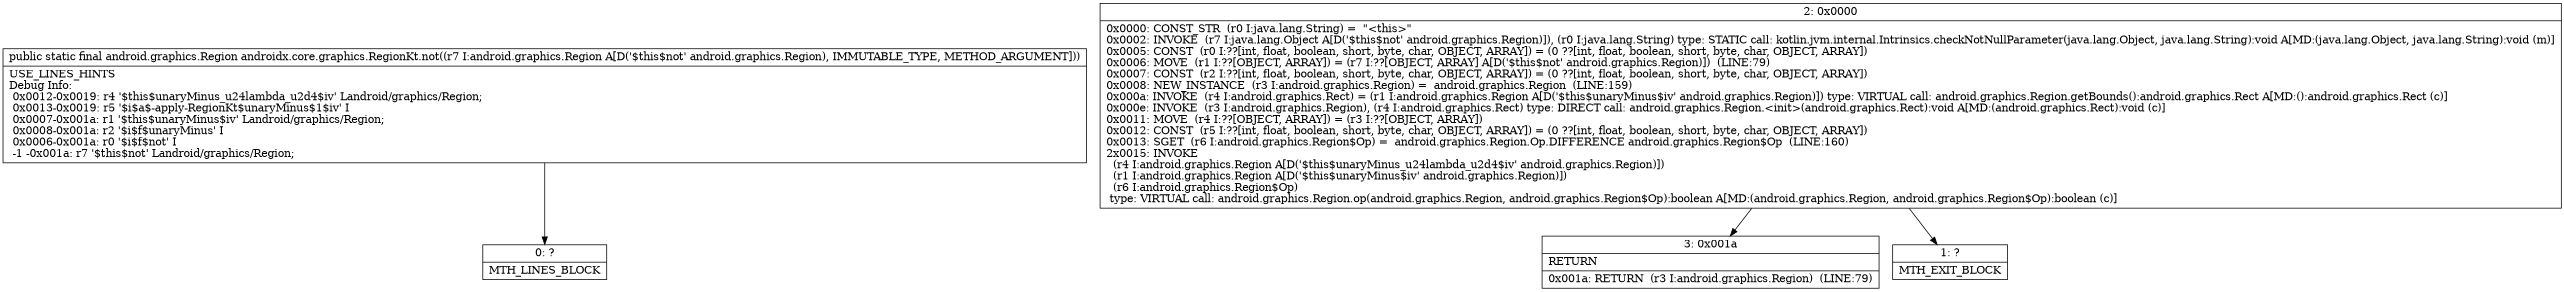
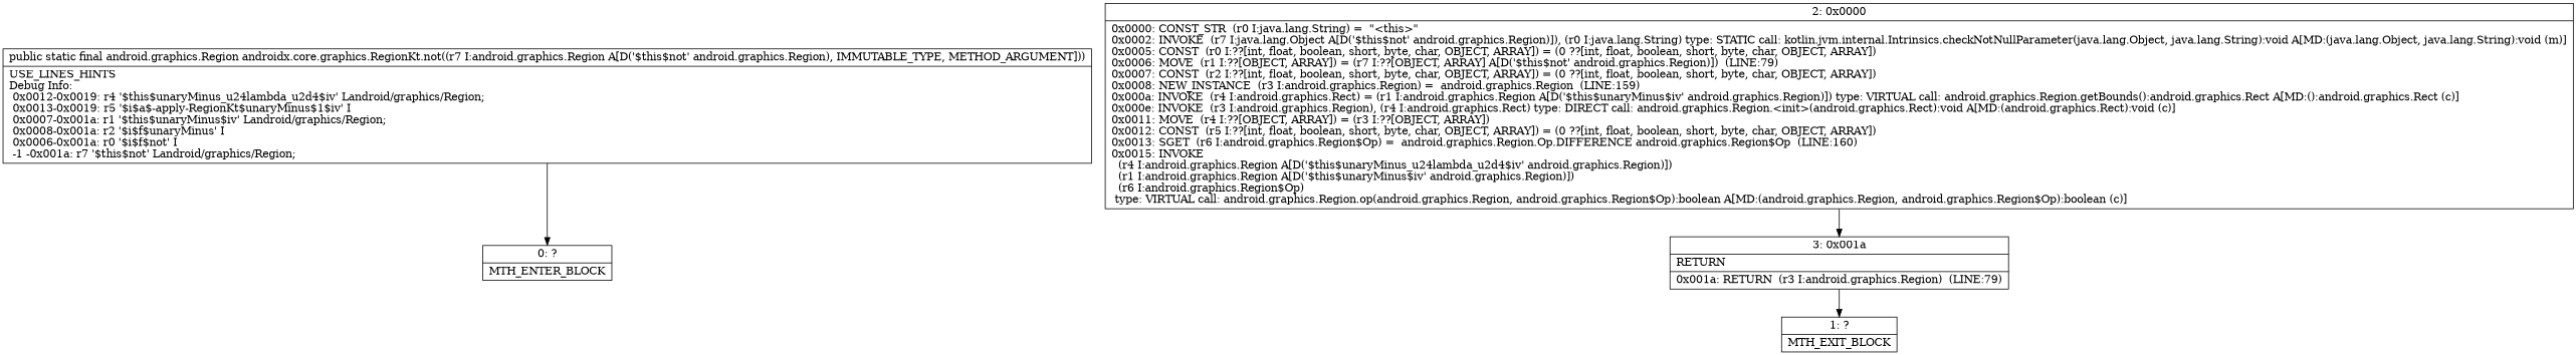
  digraph {
    node [shape=record]
-   n1 [label="{0\:\ ?|MTH_LINES_BLOCK\l}"]
-   n2 [label="{2\:\ 0x0000|0x0000: CONST_STR  (r0 I:java.lang.String) =  \"\<this\>\" \l0x0002: INVOKE  (r7 I:java.lang.Object A[D('$this$not' android.graphics.Region)]), (r0 I:java.lang.String) type: STATIC call: kotlin.jvm.internal.Intrinsics.checkNotNullParameter(java.lang.Object, java.lang.String):void A[MD:(java.lang.Object, java.lang.String):void (m)]\l0x0005: CONST  (r0 I:??[int, float, boolean, short, byte, char, OBJECT, ARRAY]) = (0 ??[int, float, boolean, short, byte, char, OBJECT, ARRAY]) \l0x0006: MOVE  (r1 I:??[OBJECT, ARRAY]) = (r7 I:??[OBJECT, ARRAY] A[D('$this$not' android.graphics.Region)])  (LINE:79)\l0x0007: CONST  (r2 I:??[int, float, boolean, short, byte, char, OBJECT, ARRAY]) = (0 ??[int, float, boolean, short, byte, char, OBJECT, ARRAY]) \l0x0008: NEW_INSTANCE  (r3 I:android.graphics.Region) =  android.graphics.Region  (LINE:159)\l0x000a: INVOKE  (r4 I:android.graphics.Rect) = (r1 I:android.graphics.Region A[D('$this$unaryMinus$iv' android.graphics.Region)]) type: VIRTUAL call: android.graphics.Region.getBounds():android.graphics.Rect A[MD:():android.graphics.Rect (c)]\l0x000e: INVOKE  (r3 I:android.graphics.Region), (r4 I:android.graphics.Rect) type: DIRECT call: android.graphics.Region.\<init\>(android.graphics.Rect):void A[MD:(android.graphics.Rect):void (c)]\l0x0011: MOVE  (r4 I:??[OBJECT, ARRAY]) = (r3 I:??[OBJECT, ARRAY]) \l0x0012: CONST  (r5 I:??[int, float, boolean, short, byte, char, OBJECT, ARRAY]) = (0 ??[int, float, boolean, short, byte, char, OBJECT, ARRAY]) \l0x0013: SGET  (r6 I:android.graphics.Region$Op) =  android.graphics.Region.Op.DIFFERENCE android.graphics.Region$Op  (LINE:160)\l2x0015: INVOKE  \l  (r4 I:android.graphics.Region A[D('$this$unaryMinus_u24lambda_u2d4$iv' android.graphics.Region)])\l  (r1 I:android.graphics.Region A[D('$this$unaryMinus$iv' android.graphics.Region)])\l  (r6 I:android.graphics.Region$Op)\l type: VIRTUAL call: android.graphics.Region.op(android.graphics.Region, android.graphics.Region$Op):boolean A[MD:(android.graphics.Region, android.graphics.Region$Op):boolean (c)]\l}"]
+   n1 [label="{0\:\ ?|MTH_ENTER_BLOCK\l}"]
+   n2 [label="{2\:\ 0x0000|0x0000: CONST_STR  (r0 I:java.lang.String) =  \"\<this\>\" \l0x0002: INVOKE  (r7 I:java.lang.Object A[D('$this$not' android.graphics.Region)]), (r0 I:java.lang.String) type: STATIC call: kotlin.jvm.internal.Intrinsics.checkNotNullParameter(java.lang.Object, java.lang.String):void A[MD:(java.lang.Object, java.lang.String):void (m)]\l0x0005: CONST  (r0 I:??[int, float, boolean, short, byte, char, OBJECT, ARRAY]) = (0 ??[int, float, boolean, short, byte, char, OBJECT, ARRAY]) \l0x0006: MOVE  (r1 I:??[OBJECT, ARRAY]) = (r7 I:??[OBJECT, ARRAY] A[D('$this$not' android.graphics.Region)])  (LINE:79)\l0x0007: CONST  (r2 I:??[int, float, boolean, short, byte, char, OBJECT, ARRAY]) = (0 ??[int, float, boolean, short, byte, char, OBJECT, ARRAY]) \l0x0008: NEW_INSTANCE  (r3 I:android.graphics.Region) =  android.graphics.Region  (LINE:159)\l0x000a: INVOKE  (r4 I:android.graphics.Rect) = (r1 I:android.graphics.Region A[D('$this$unaryMinus$iv' android.graphics.Region)]) type: VIRTUAL call: android.graphics.Region.getBounds():android.graphics.Rect A[MD:():android.graphics.Rect (c)]\l0x000e: INVOKE  (r3 I:android.graphics.Region), (r4 I:android.graphics.Rect) type: DIRECT call: android.graphics.Region.\<init\>(android.graphics.Rect):void A[MD:(android.graphics.Rect):void (c)]\l0x0011: MOVE  (r4 I:??[OBJECT, ARRAY]) = (r3 I:??[OBJECT, ARRAY]) \l0x0012: CONST  (r5 I:??[int, float, boolean, short, byte, char, OBJECT, ARRAY]) = (0 ??[int, float, boolean, short, byte, char, OBJECT, ARRAY]) \l0x0013: SGET  (r6 I:android.graphics.Region$Op) =  android.graphics.Region.Op.DIFFERENCE android.graphics.Region$Op  (LINE:160)\l0x0015: INVOKE  \l  (r4 I:android.graphics.Region A[D('$this$unaryMinus_u24lambda_u2d4$iv' android.graphics.Region)])\l  (r1 I:android.graphics.Region A[D('$this$unaryMinus$iv' android.graphics.Region)])\l  (r6 I:android.graphics.Region$Op)\l type: VIRTUAL call: android.graphics.Region.op(android.graphics.Region, android.graphics.Region$Op):boolean A[MD:(android.graphics.Region, android.graphics.Region$Op):boolean (c)]\l}"]
    n3 [label="{3\:\ 0x001a|RETURN\l|0x001a: RETURN  (r3 I:android.graphics.Region)  (LINE:79)\l}"]
    n4 [label="{1\:\ ?|MTH_EXIT_BLOCK\l}"]
    n5 [label="{public static final android.graphics.Region androidx.core.graphics.RegionKt.not((r7 I:android.graphics.Region A[D('$this$not' android.graphics.Region), IMMUTABLE_TYPE, METHOD_ARGUMENT]))  | USE_LINES_HINTS\lDebug Info:\l  0x0012\-0x0019: r4 '$this$unaryMinus_u24lambda_u2d4$iv' Landroid\/graphics\/Region;\l  0x0013\-0x0019: r5 '$i$a$\-apply\-RegionKt$unaryMinus$1$iv' I\l  0x0007\-0x001a: r1 '$this$unaryMinus$iv' Landroid\/graphics\/Region;\l  0x0008\-0x001a: r2 '$i$f$unaryMinus' I\l  0x0006\-0x001a: r0 '$i$f$not' I\l  \-1 \-0x001a: r7 '$this$not' Landroid\/graphics\/Region;\l}"]
    n2 -> n3
-   n2 -> n4
+   n3 -> n4
    n5 -> n1
  }
